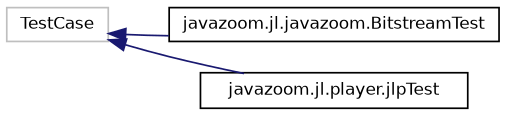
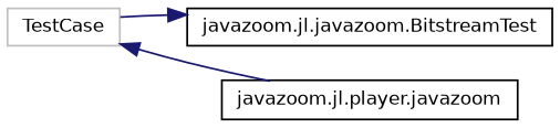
  digraph {
    rankdir=LR
    node [color=black fillcolor=white fontname=Helvetica fontsize=10 shape=record style=filled]
    edge [color=midnightblue dir=back fontname=Helvetica fontsize=10 labelfontname=Helvetica labelfontsize=10 style=solid]
    n1 [color=grey75 height=0.2 label=TestCase width=0.4]
    n2 [height=0.2 label="javazoom.jl.javazoom.BitstreamTest" width=0.4]
-   n3 [height=0.2 label="javazoom.jl.player.jlpTest" width=0.4]
-   n1 -> n2
+   n3 [height=0.2 label="javazoom.jl.player.javazoom" width=0.4]
+   n2 -> n1
    n1 -> n3
  }
